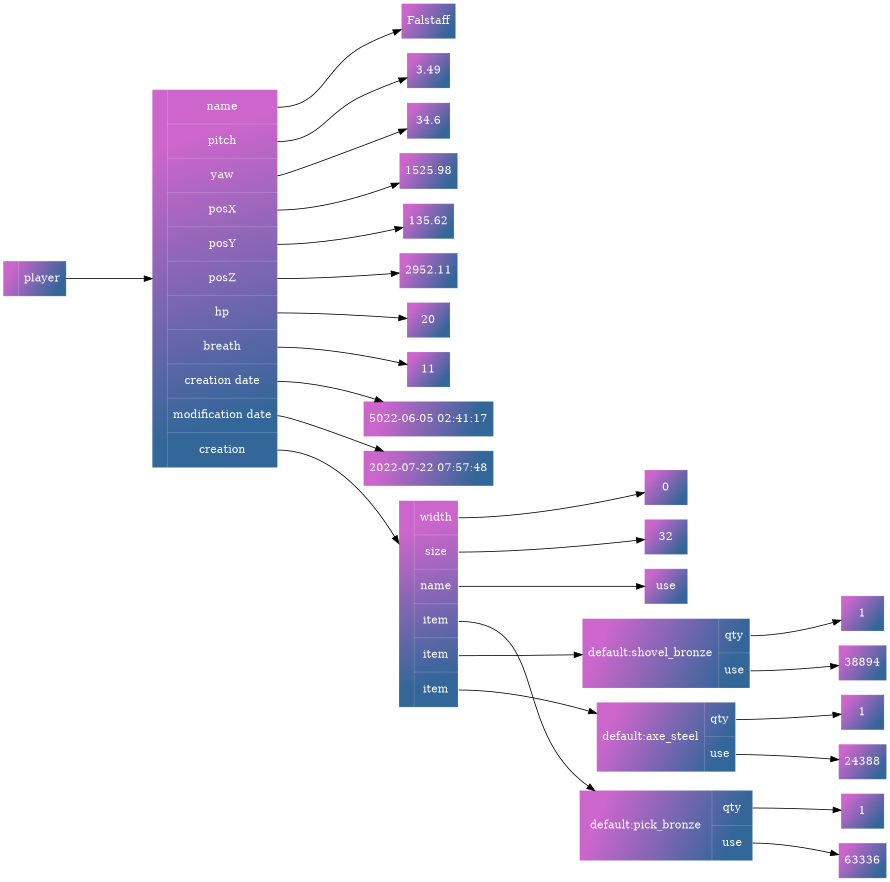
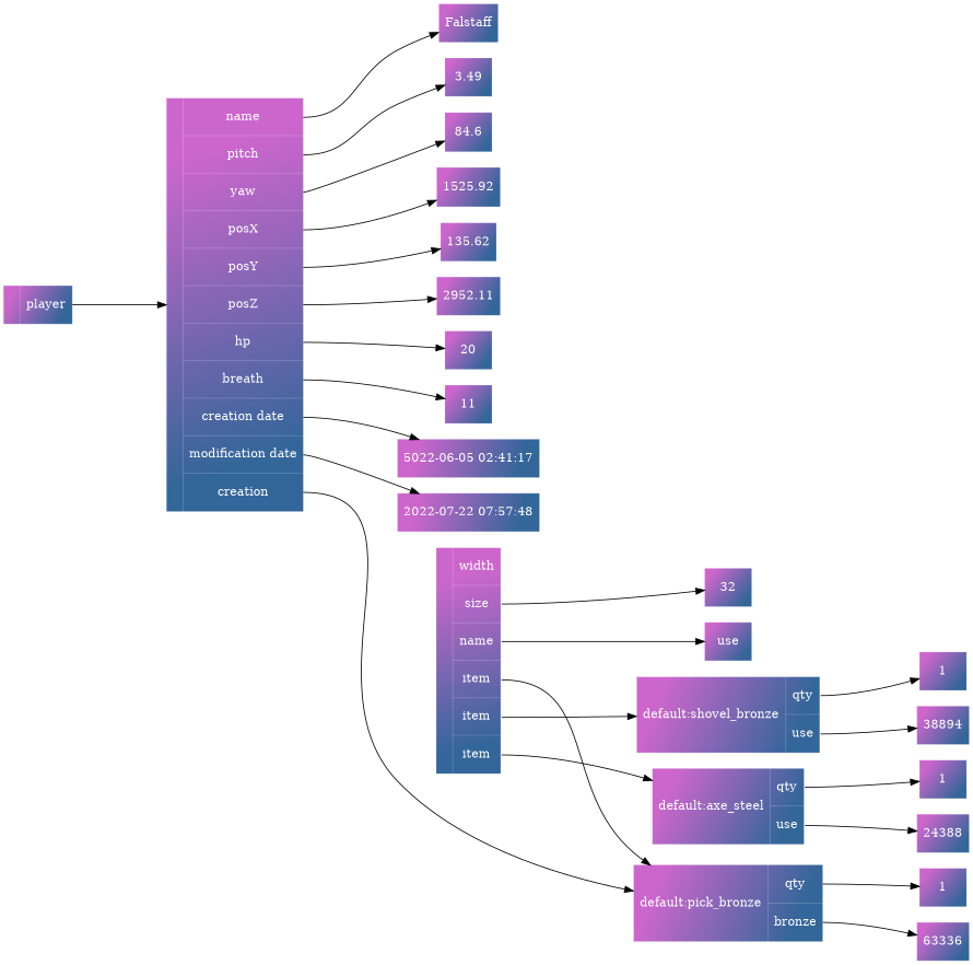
  digraph {
    rankdir=LR
    ranksep=1.5
    node [color="#fefefe33" fillcolor="#cc66cc:#336699" fontcolor=white gradientangle=315 margin=".1,.2" shape=record style=filled]
    edge [tailport=1]
    n1 [label="{|<1>player}"]
    n2 [label="{|{<1>name|<2>pitch|<3>yaw|<4>posX|<5>posY|<6>posZ|<7>hp|<8>breath|<9>creation date|<10>modification date|<11>creation}}"]
    n3 [label="{|{<1>width|<2>size|<3>name|<4>item|<5>item|<6>item}}"]
    Falstaff
    3.49
-   84.6 [label=34.6]
-   1525.92 [label=1525.98]
+   84.6
+   1525.92
    135.62
    2952.11
    20
    11
    n12 [label="5022-06-05 02:41:17"]
    "2022-07-22 07:57:48"
-   n14 [label="{default:pick_bronze|{<1>qty|<2>use}}"]
+   n14 [label="{default:pick_bronze|{<1>qty|<2>bronze}}"]
    n15 [label="{default:shovel_bronze|{<1>qty|<2>use}}"]
    n16 [label="{default:axe_steel|{<1>qty|<2>use}}"]
-   0
    32
    n19 [label=use]
    n20 [label=1]
    63336
    n22 [label=1]
    n23 [label=38894]
    n24 [label=1]
    24388
    n1 -> n2
-   n2 -> n3 [tailport=11]
+   n2 -> n14 [tailport=11]
    n2 -> Falstaff
    n2 -> 3.49 [tailport=2]
    n2 -> 84.6 [tailport=3]
    n2 -> 1525.92 [tailport=4]
    n2 -> 135.62 [tailport=5]
    n2 -> 2952.11 [tailport=6]
    n2 -> 20 [tailport=7]
    n2 -> 11 [tailport=8]
    n2 -> n12 [tailport=9]
    n2 -> "2022-07-22 07:57:48" [tailport=10]
    n3 -> n14 [tailport=4]
    n3 -> n15 [tailport=5]
    n3 -> n16 [tailport=6]
-   n3 -> 0
    n3 -> 32 [tailport=2]
    n3 -> n19 [tailport=3]
    n14 -> n20
    n14 -> 63336 [tailport=2]
    n15 -> n22
    n15 -> n23 [tailport=2]
    n16 -> n24
    n16 -> 24388 [tailport=2]
  }
